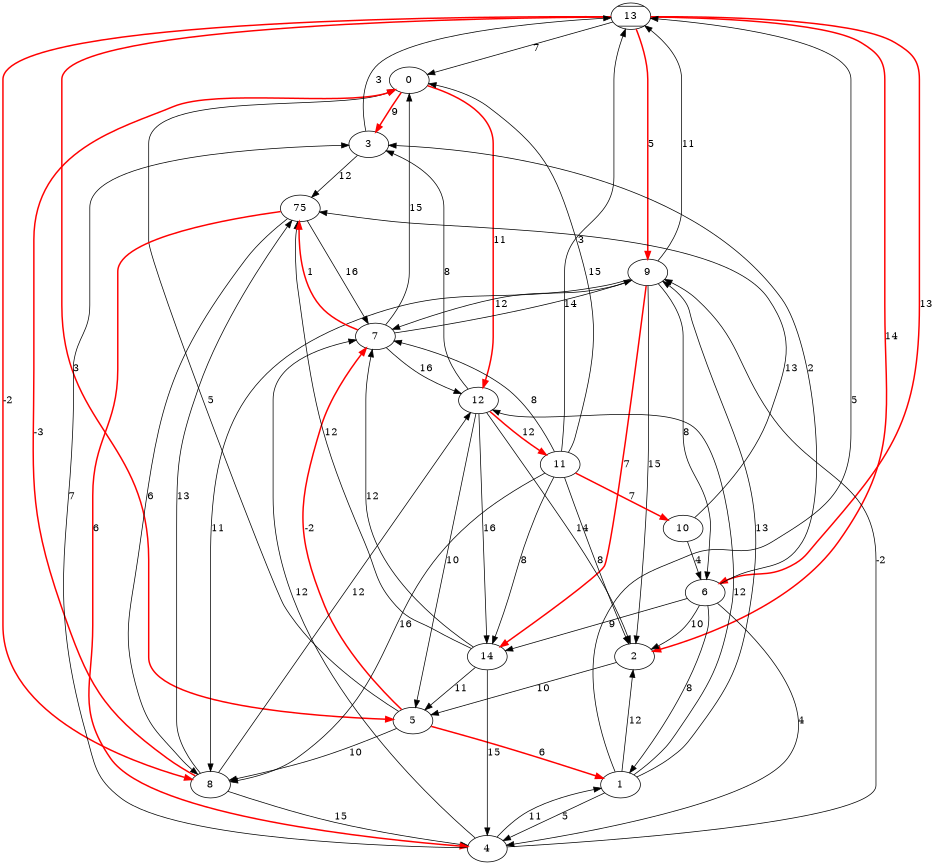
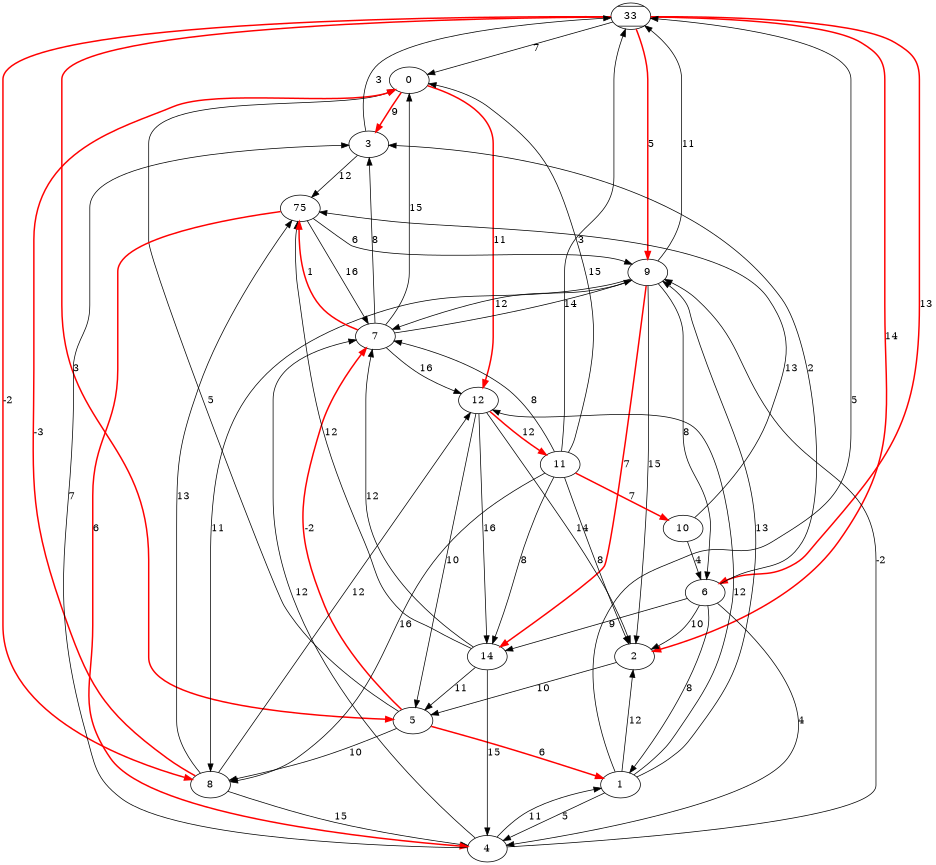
  digraph {
-   13 [style=diagonals]
+   13 [style=diagonals label=33]
    0
    2
    9
    5
    8
    6
    3
    12
    14
    7
    1
    n13 [label=75]
    4
    11
    10
    13 -> 0 [label=7]
    13 -> 2 [color=red label=14 style=bold]
    13 -> 9 [color=red label=5 style=bold]
    13 -> 5 [color=red label=3 style=bold]
    13 -> 8 [color=red label=-2 style=bold]
    13 -> 6 [color=red label=13 style=bold]
    0 -> 3 [color=red label=9 style=bold]
    0 -> 12 [color=red label=11 style=bold]
    2 -> 5 [label=10]
    9 -> 13 [label=11]
    9 -> 2 [label=15]
    9 -> 8 [label=11]
    9 -> 6 [label=8]
    9 -> 14 [color=red label=7 style=bold]
    9 -> 7 [label=12]
    5 -> 0 [label=5]
    5 -> 8 [label=10]
    5 -> 7 [color=red label=-2 style=bold]
    5 -> 1 [color=red label=6 style=bold]
    8 -> 0 [color=red label=-3 style=bold]
    8 -> 12 [label=12]
    8 -> n13 [label=13]
    8 -> 4 [label=15]
    6 -> 2 [label=10]
    6 -> 3 [label=2]
    6 -> 14 [label=9]
    6 -> 1 [label=8]
    6 -> 4 [label=4]
    3 -> 13 [label=3]
    3 -> n13 [label=12]
    12 -> 2 [label=14]
    12 -> 5 [label=10]
-   12 -> 3 [label=8]
+   7 -> 3 [label=8]
    12 -> 14 [label=16]
    12 -> 11 [color=red label=12 style=bold]
    14 -> 5 [label=11]
    14 -> 7 [label=12]
    14 -> n13 [label=12]
    14 -> 4 [label=15]
    7 -> 0 [label=15]
    7 -> 9 [label=14]
    7 -> 12 [label=16]
    7 -> n13 [color=red label=1 style=bold]
    1 -> 13 [label=5]
    1 -> 2 [label=12]
    1 -> 9 [label=13]
    1 -> 12 [label=12]
    1 -> 4 [label=5]
-   n13 -> 8 [label=6]
+   n13 -> 9 [label=6]
    n13 -> 7 [label=16]
    n13 -> 4 [color=red label=6 style=bold]
    4 -> 9 [label=-2]
    4 -> 3 [label=7]
    4 -> 7 [label=12]
    4 -> 1 [label=11]
    11 -> 13 [label=3]
    11 -> 0 [label=15]
    11 -> 2 [label=8]
    11 -> 8 [label=16]
    11 -> 14 [label=8]
    11 -> 7 [label=8]
    11 -> 10 [color=red label=7 style=bold]
    10 -> 6 [label=4]
    10 -> n13 [label=13]
  }
